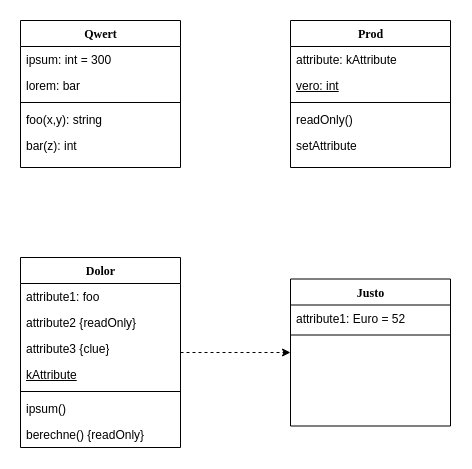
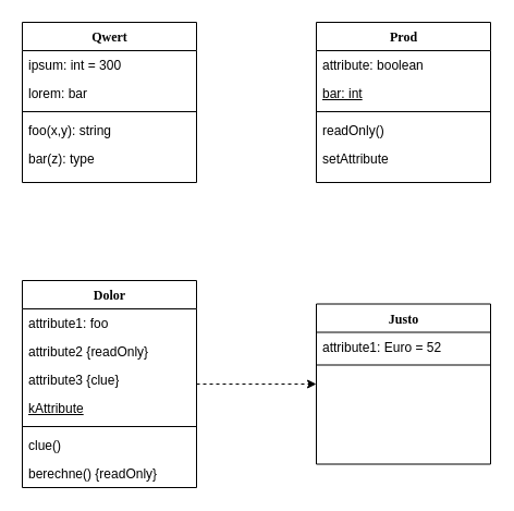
  <mxCell id="0" />
  <mxCell id="1" parent="0" />
  <mxCell id="2" value="Qwert" style="swimlane;html=1;fontStyle=1;align=center;verticalAlign=top;childLayout=stackLayout;horizontal=1;startSize=26;horizontalStack=0;resizeParent=1;resizeLast=0;collapsible=1;marginBottom=0;swimlaneFillColor=#ffffff;rounded=0;shadow=0;comic=0;labelBackgroundColor=none;strokeWidth=1;fillColor=none;fontFamily=Verdana;fontSize=12" parent="1" vertex="1"><mxGeometry x="20" y="20" width="160" height="147" as="geometry"><mxRectangle x="90" y="83" width="80" height="30" as="alternateBounds" /></mxGeometry></mxCell>
  <mxCell id="3" value="ipsum: int = 300" style="text;html=1;strokeColor=none;fillColor=none;align=left;verticalAlign=top;spacingLeft=4;spacingRight=4;whiteSpace=wrap;overflow=hidden;rotatable=0;points=[[0,0.5],[1,0.5]];portConstraint=eastwest;" parent="2" vertex="1"><mxGeometry y="26" width="160" height="26" as="geometry" /></mxCell>
  <mxCell id="4" value="lorem: bar" style="text;html=1;strokeColor=none;fillColor=none;align=left;verticalAlign=top;spacingLeft=4;spacingRight=4;whiteSpace=wrap;overflow=hidden;rotatable=0;points=[[0,0.5],[1,0.5]];portConstraint=eastwest;" parent="2" vertex="1"><mxGeometry y="52" width="160" height="26" as="geometry" /></mxCell>
  <mxCell id="5" value="" style="line;html=1;strokeWidth=1;fillColor=none;align=left;verticalAlign=middle;spacingTop=-1;spacingLeft=3;spacingRight=3;rotatable=0;labelPosition=right;points=[];portConstraint=eastwest;" parent="2" vertex="1"><mxGeometry y="78" width="160" height="8" as="geometry" /></mxCell>
  <mxCell id="6" value="foo(x,y): string" style="text;html=1;strokeColor=none;fillColor=none;align=left;verticalAlign=top;spacingLeft=4;spacingRight=4;whiteSpace=wrap;overflow=hidden;rotatable=0;points=[[0,0.5],[1,0.5]];portConstraint=eastwest;" parent="2" vertex="1"><mxGeometry y="86" width="160" height="26" as="geometry" /></mxCell>
- <mxCell id="7" value="bar(z): int" style="text;html=1;strokeColor=none;fillColor=none;align=left;verticalAlign=top;spacingLeft=4;spacingRight=4;whiteSpace=wrap;overflow=hidden;rotatable=0;points=[[0,0.5],[1,0.5]];portConstraint=eastwest;" parent="2" vertex="1"><mxGeometry y="112" width="160" height="26" as="geometry" /></mxCell>
+ <mxCell id="7" value="bar(z): type" style="text;html=1;strokeColor=none;fillColor=none;align=left;verticalAlign=top;spacingLeft=4;spacingRight=4;whiteSpace=wrap;overflow=hidden;rotatable=0;points=[[0,0.5],[1,0.5]];portConstraint=eastwest;" parent="2" vertex="1"><mxGeometry y="112" width="160" height="26" as="geometry" /></mxCell>
  <mxCell id="8" value="Prod" style="swimlane;html=1;fontStyle=1;align=center;verticalAlign=top;childLayout=stackLayout;horizontal=1;startSize=26;horizontalStack=0;resizeParent=1;resizeLast=0;collapsible=1;marginBottom=0;swimlaneFillColor=#ffffff;rounded=0;shadow=0;comic=0;labelBackgroundColor=none;strokeWidth=1;fillColor=none;fontFamily=Verdana;fontSize=12" vertex="1" parent="1"><mxGeometry x="290" y="20" width="160" height="147" as="geometry"><mxRectangle x="90" y="83" width="80" height="30" as="alternateBounds" /></mxGeometry></mxCell>
- <mxCell id="9" value="attribute: kAttribute" style="text;html=1;strokeColor=none;fillColor=none;align=left;verticalAlign=top;spacingLeft=4;spacingRight=4;whiteSpace=wrap;overflow=hidden;rotatable=0;points=[[0,0.5],[1,0.5]];portConstraint=eastwest;" vertex="1" parent="8"><mxGeometry y="26" width="160" height="26" as="geometry" /></mxCell>
- <mxCell id="10" value="&lt;u&gt;vero: int&lt;/u&gt;" style="text;html=1;strokeColor=none;fillColor=none;align=left;verticalAlign=top;spacingLeft=4;spacingRight=4;whiteSpace=wrap;overflow=hidden;rotatable=0;points=[[0,0.5],[1,0.5]];portConstraint=eastwest;" vertex="1" parent="8"><mxGeometry y="52" width="160" height="26" as="geometry" /></mxCell>
+ <mxCell id="9" value="attribute: boolean" style="text;html=1;strokeColor=none;fillColor=none;align=left;verticalAlign=top;spacingLeft=4;spacingRight=4;whiteSpace=wrap;overflow=hidden;rotatable=0;points=[[0,0.5],[1,0.5]];portConstraint=eastwest;" vertex="1" parent="8"><mxGeometry y="26" width="160" height="26" as="geometry" /></mxCell>
+ <mxCell id="10" value="&lt;u&gt;bar: int&lt;/u&gt;" style="text;html=1;strokeColor=none;fillColor=none;align=left;verticalAlign=top;spacingLeft=4;spacingRight=4;whiteSpace=wrap;overflow=hidden;rotatable=0;points=[[0,0.5],[1,0.5]];portConstraint=eastwest;" vertex="1" parent="8"><mxGeometry y="52" width="160" height="26" as="geometry" /></mxCell>
  <mxCell id="11" value="" style="line;html=1;strokeWidth=1;fillColor=none;align=left;verticalAlign=middle;spacingTop=-1;spacingLeft=3;spacingRight=3;rotatable=0;labelPosition=right;points=[];portConstraint=eastwest;" vertex="1" parent="8"><mxGeometry y="78" width="160" height="8" as="geometry" /></mxCell>
  <mxCell id="12" value="readOnly()" style="text;html=1;strokeColor=none;fillColor=none;align=left;verticalAlign=top;spacingLeft=4;spacingRight=4;whiteSpace=wrap;overflow=hidden;rotatable=0;points=[[0,0.5],[1,0.5]];portConstraint=eastwest;" vertex="1" parent="8"><mxGeometry y="86" width="160" height="26" as="geometry" /></mxCell>
  <mxCell id="13" value="setAttribute" style="text;html=1;strokeColor=none;fillColor=none;align=left;verticalAlign=top;spacingLeft=4;spacingRight=4;whiteSpace=wrap;overflow=hidden;rotatable=0;points=[[0,0.5],[1,0.5]];portConstraint=eastwest;" vertex="1" parent="8"><mxGeometry y="112" width="160" height="26" as="geometry" /></mxCell>
  <mxCell id="14" value="Justo" style="swimlane;html=1;fontStyle=1;align=center;verticalAlign=top;childLayout=stackLayout;horizontal=1;startSize=26;horizontalStack=0;resizeParent=1;resizeLast=0;collapsible=1;marginBottom=0;swimlaneFillColor=#ffffff;rounded=0;shadow=0;comic=0;labelBackgroundColor=none;strokeWidth=1;fillColor=none;fontFamily=Verdana;fontSize=12" vertex="1" parent="1"><mxGeometry x="290" y="278.5" width="160" height="147" as="geometry"><mxRectangle x="90" y="83" width="80" height="30" as="alternateBounds" /></mxGeometry></mxCell>
  <mxCell id="15" value="attribute1: Euro = 52" style="text;html=1;strokeColor=none;fillColor=none;align=left;verticalAlign=top;spacingLeft=4;spacingRight=4;whiteSpace=wrap;overflow=hidden;rotatable=0;points=[[0,0.5],[1,0.5]];portConstraint=eastwest;" vertex="1" parent="14"><mxGeometry y="26" width="160" height="26" as="geometry" /></mxCell>
  <mxCell id="16" value="" style="line;html=1;strokeWidth=1;fillColor=none;align=left;verticalAlign=middle;spacingTop=-1;spacingLeft=3;spacingRight=3;rotatable=0;labelPosition=right;points=[];portConstraint=eastwest;" vertex="1" parent="14"><mxGeometry y="52" width="160" height="8" as="geometry" /></mxCell>
  <mxCell id="17" style="edgeStyle=orthogonalEdgeStyle;rounded=0;orthogonalLoop=1;jettySize=auto;html=1;entryX=0;entryY=0.5;entryDx=0;entryDy=0;dashed=1;" edge="1" parent="1" source="18" target="14"><mxGeometry relative="1" as="geometry" /></mxCell>
  <mxCell id="18" value="Dolor" style="swimlane;html=1;fontStyle=1;align=center;verticalAlign=top;childLayout=stackLayout;horizontal=1;startSize=26;horizontalStack=0;resizeParent=1;resizeLast=0;collapsible=1;marginBottom=0;swimlaneFillColor=#ffffff;rounded=0;shadow=0;comic=0;labelBackgroundColor=none;strokeWidth=1;fillColor=none;fontFamily=Verdana;fontSize=12" vertex="1" parent="1"><mxGeometry x="20" y="257" width="160" height="190" as="geometry"><mxRectangle x="90" y="83" width="80" height="30" as="alternateBounds" /></mxGeometry></mxCell>
  <mxCell id="19" value="attribute1: foo" style="text;html=1;strokeColor=none;fillColor=none;align=left;verticalAlign=top;spacingLeft=4;spacingRight=4;whiteSpace=wrap;overflow=hidden;rotatable=0;points=[[0,0.5],[1,0.5]];portConstraint=eastwest;" vertex="1" parent="18"><mxGeometry y="26" width="160" height="26" as="geometry" /></mxCell>
  <mxCell id="20" value="attribute2 {readOnly}" style="text;html=1;strokeColor=none;fillColor=none;align=left;verticalAlign=top;spacingLeft=4;spacingRight=4;whiteSpace=wrap;overflow=hidden;rotatable=0;points=[[0,0.5],[1,0.5]];portConstraint=eastwest;" vertex="1" parent="18"><mxGeometry y="52" width="160" height="26" as="geometry" /></mxCell>
  <mxCell id="21" value="attribute3 {clue}" style="text;html=1;strokeColor=none;fillColor=none;align=left;verticalAlign=top;spacingLeft=4;spacingRight=4;whiteSpace=wrap;overflow=hidden;rotatable=0;points=[[0,0.5],[1,0.5]];portConstraint=eastwest;" vertex="1" parent="18"><mxGeometry y="78" width="160" height="26" as="geometry" /></mxCell>
  <mxCell id="22" value="&lt;u&gt;kAttribute&lt;/u&gt;" style="text;html=1;strokeColor=none;fillColor=none;align=left;verticalAlign=top;spacingLeft=4;spacingRight=4;whiteSpace=wrap;overflow=hidden;rotatable=0;points=[[0,0.5],[1,0.5]];portConstraint=eastwest;" vertex="1" parent="18"><mxGeometry y="104" width="160" height="26" as="geometry" /></mxCell>
  <mxCell id="23" value="" style="line;html=1;strokeWidth=1;fillColor=none;align=left;verticalAlign=middle;spacingTop=-1;spacingLeft=3;spacingRight=3;rotatable=0;labelPosition=right;points=[];portConstraint=eastwest;" vertex="1" parent="18"><mxGeometry y="130" width="160" height="8" as="geometry" /></mxCell>
- <mxCell id="24" value="ipsum()" style="text;html=1;strokeColor=none;fillColor=none;align=left;verticalAlign=top;spacingLeft=4;spacingRight=4;whiteSpace=wrap;overflow=hidden;rotatable=0;points=[[0,0.5],[1,0.5]];portConstraint=eastwest;" vertex="1" parent="18"><mxGeometry y="138" width="160" height="26" as="geometry" /></mxCell>
+ <mxCell id="24" value="clue()" style="text;html=1;strokeColor=none;fillColor=none;align=left;verticalAlign=top;spacingLeft=4;spacingRight=4;whiteSpace=wrap;overflow=hidden;rotatable=0;points=[[0,0.5],[1,0.5]];portConstraint=eastwest;" vertex="1" parent="18"><mxGeometry y="138" width="160" height="26" as="geometry" /></mxCell>
  <mxCell id="25" value="berechne() {readOnly}" style="text;html=1;strokeColor=none;fillColor=none;align=left;verticalAlign=top;spacingLeft=4;spacingRight=4;whiteSpace=wrap;overflow=hidden;rotatable=0;points=[[0,0.5],[1,0.5]];portConstraint=eastwest;" vertex="1" parent="18"><mxGeometry y="164" width="160" height="26" as="geometry" /></mxCell>
